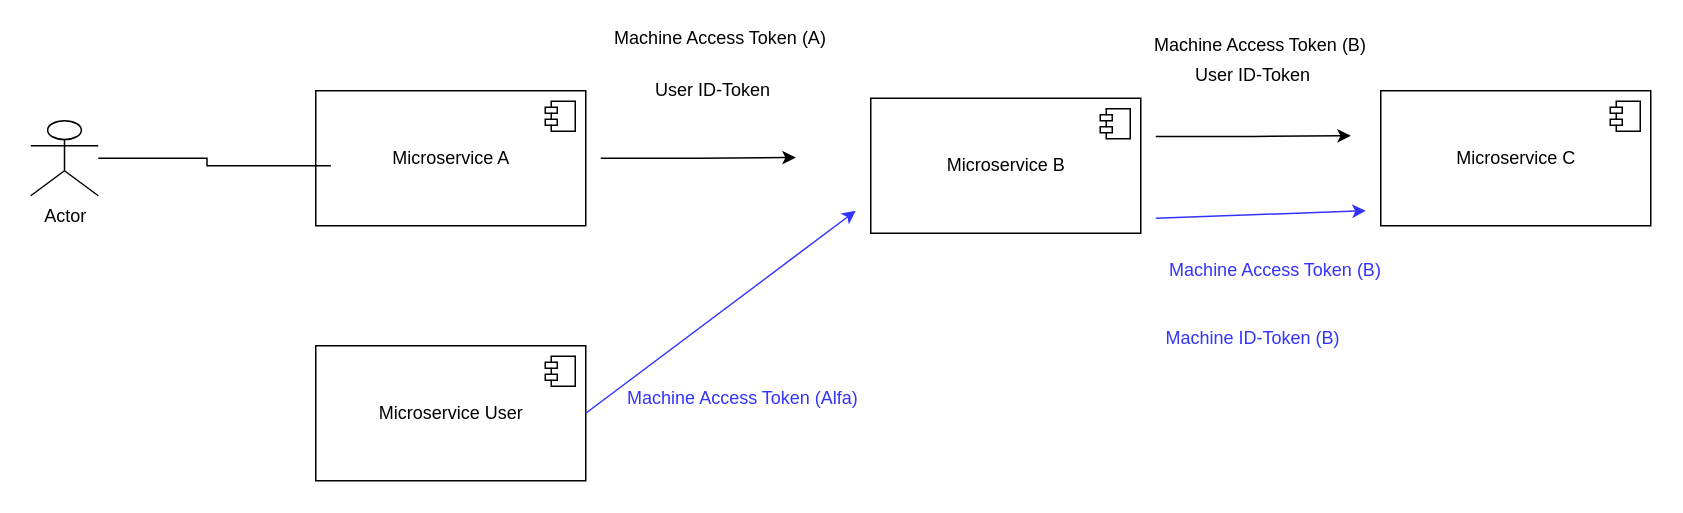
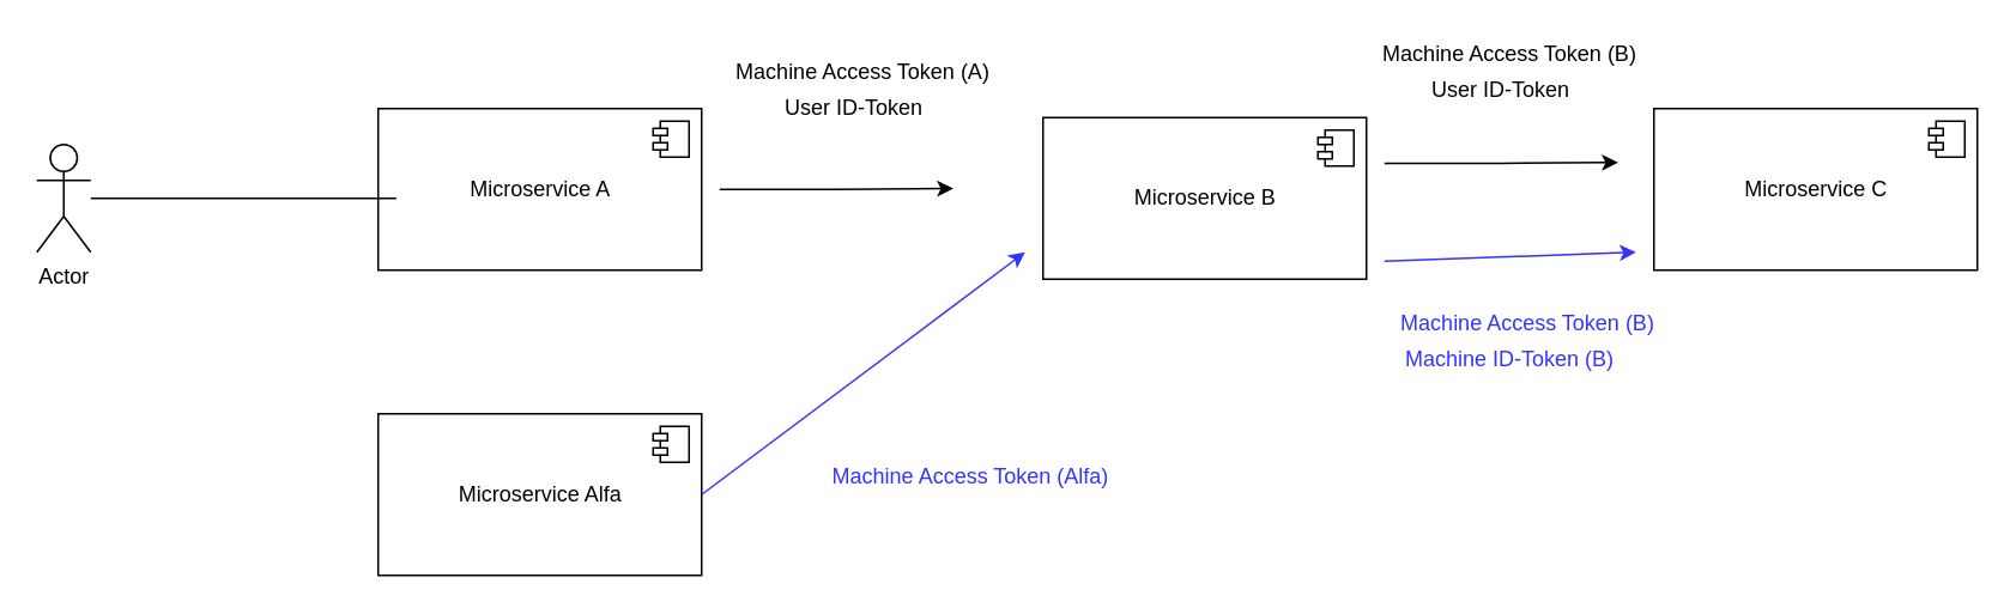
  <mxCell id="0" style=";html=1;" />
  <mxCell id="1" style=";html=1;" parent="0" />
  <mxCell id="2" value="Microservice A" style="html=1;dropTarget=0;" vertex="1" parent="1"><mxGeometry x="210" y="60" width="180" height="90" as="geometry" /></mxCell>
  <mxCell id="3" value="" style="shape=component;jettyWidth=8;jettyHeight=4;" vertex="1" parent="2"><mxGeometry x="1" width="20" height="20" relative="1" as="geometry"><mxPoint x="-27" y="7" as="offset" /></mxGeometry></mxCell>
  <mxCell id="4" style="edgeStyle=orthogonalEdgeStyle;rounded=0;orthogonalLoop=1;jettySize=auto;html=1;entryX=0.056;entryY=0.556;entryDx=0;entryDy=0;entryPerimeter=0;endArrow=none;" edge="1" parent="1" source="5" target="2"><mxGeometry relative="1" as="geometry" /></mxCell>
- <mxCell id="5" value="Actor" style="shape=umlActor;verticalLabelPosition=bottom;verticalAlign=top;html=1;" vertex="1" parent="1"><mxGeometry x="20" y="80" width="45" height="50" as="geometry" /></mxCell>
+ <mxCell id="5" value="Actor" style="shape=umlActor;verticalLabelPosition=bottom;verticalAlign=top;html=1;" vertex="1" parent="1"><mxGeometry x="20" y="80" width="30" height="60" as="geometry" /></mxCell>
  <mxCell id="6" value="Microservice B" style="html=1;dropTarget=0;" vertex="1" parent="1"><mxGeometry x="580" y="65" width="180" height="90" as="geometry" /></mxCell>
  <mxCell id="7" value="" style="shape=component;jettyWidth=8;jettyHeight=4;" vertex="1" parent="6"><mxGeometry x="1" width="20" height="20" relative="1" as="geometry"><mxPoint x="-27" y="7" as="offset" /></mxGeometry></mxCell>
  <mxCell id="8" value="Microservice C" style="html=1;dropTarget=0;" vertex="1" parent="1"><mxGeometry x="920" y="60" width="180" height="90" as="geometry" /></mxCell>
  <mxCell id="9" value="" style="shape=component;jettyWidth=8;jettyHeight=4;" vertex="1" parent="8"><mxGeometry x="1" width="20" height="20" relative="1" as="geometry"><mxPoint x="-27" y="7" as="offset" /></mxGeometry></mxCell>
- <mxCell id="10" value="Microservice User" style="html=1;dropTarget=0;" vertex="1" parent="1"><mxGeometry x="210" y="230" width="180" height="90" as="geometry" /></mxCell>
+ <mxCell id="10" value="Microservice Alfa" style="html=1;dropTarget=0;" vertex="1" parent="1"><mxGeometry x="210" y="230" width="180" height="90" as="geometry" /></mxCell>
  <mxCell id="11" value="" style="shape=component;jettyWidth=8;jettyHeight=4;" vertex="1" parent="10"><mxGeometry x="1" width="20" height="20" relative="1" as="geometry"><mxPoint x="-27" y="7" as="offset" /></mxGeometry></mxCell>
  <mxCell id="12" style="edgeStyle=orthogonalEdgeStyle;rounded=0;orthogonalLoop=1;jettySize=auto;html=1;entryX=0.056;entryY=0.556;entryDx=0;entryDy=0;entryPerimeter=0;" edge="1" parent="1"><mxGeometry relative="1" as="geometry"><mxPoint x="400" y="105" as="sourcePoint" /><mxPoint x="530.08" y="104.5" as="targetPoint" /><Array as="points"><mxPoint x="465" y="105" /></Array></mxGeometry></mxCell>
- <mxCell id="13" value="Machine Access Token (A)" style="text;html=1;strokeColor=none;fillColor=none;align=center;verticalAlign=middle;whiteSpace=wrap;rounded=0;" vertex="1" parent="1"><mxGeometry x="390" y="15" width="180" height="20" as="geometry" /></mxCell>
+ <mxCell id="13" value="Machine Access Token (A)" style="text;html=1;strokeColor=none;fillColor=none;align=center;verticalAlign=middle;whiteSpace=wrap;rounded=0;" vertex="1" parent="1"><mxGeometry x="390" y="30" width="180" height="20" as="geometry" /></mxCell>
  <mxCell id="14" value="User ID-Token" style="text;html=1;strokeColor=none;fillColor=none;align=center;verticalAlign=middle;whiteSpace=wrap;rounded=0;" vertex="1" parent="1"><mxGeometry x="410" y="50" width="130" height="20" as="geometry" /></mxCell>
  <mxCell id="15" value="Machine Access Token (B)" style="text;html=1;strokeColor=none;fillColor=none;align=center;verticalAlign=middle;whiteSpace=wrap;rounded=0;" vertex="1" parent="1"><mxGeometry x="750" y="20" width="180" height="20" as="geometry" /></mxCell>
  <mxCell id="16" value="User ID-Token" style="text;html=1;strokeColor=none;fillColor=none;align=center;verticalAlign=middle;whiteSpace=wrap;rounded=0;" vertex="1" parent="1"><mxGeometry x="770" y="40" width="130" height="20" as="geometry" /></mxCell>
  <mxCell id="17" style="edgeStyle=orthogonalEdgeStyle;rounded=0;orthogonalLoop=1;jettySize=auto;html=1;entryX=0.056;entryY=0.556;entryDx=0;entryDy=0;entryPerimeter=0;" edge="1" parent="1"><mxGeometry relative="1" as="geometry"><mxPoint x="770" y="90.5" as="sourcePoint" /><mxPoint x="900.08" y="90" as="targetPoint" /><Array as="points"><mxPoint x="835" y="90.5" /></Array></mxGeometry></mxCell>
  <mxCell id="18" value="" style="endArrow=classic;html=1;exitX=1;exitY=0.5;exitDx=0;exitDy=0;strokeColor=#3333FF;" edge="1" parent="1" source="10"><mxGeometry width="50" height="50" relative="1" as="geometry"><mxPoint x="460" y="240" as="sourcePoint" /><mxPoint x="570" y="140" as="targetPoint" /></mxGeometry></mxCell>
- <mxCell id="19" value="Machine Access Token (Alfa)" style="text;html=1;strokeColor=none;fillColor=none;align=center;verticalAlign=middle;whiteSpace=wrap;rounded=0;fontColor=#3333FF;" vertex="1" parent="1"><mxGeometry x="405" y="255" width="180" height="20" as="geometry" /></mxCell>
+ <mxCell id="19" value="Machine Access Token (Alfa)" style="text;html=1;strokeColor=none;fillColor=none;align=center;verticalAlign=middle;whiteSpace=wrap;rounded=0;fontColor=#3333FF;" vertex="1" parent="1"><mxGeometry x="450" y="255" width="180" height="20" as="geometry" /></mxCell>
  <mxCell id="20" value="Machine Access Token (B)" style="text;html=1;strokeColor=none;fillColor=none;align=center;verticalAlign=middle;whiteSpace=wrap;rounded=0;fontColor=#3333FF;" vertex="1" parent="1"><mxGeometry x="760" y="170" width="180" height="20" as="geometry" /></mxCell>
- <mxCell id="21" value="Machine ID-Token (B)" style="text;html=1;strokeColor=none;fillColor=none;align=center;verticalAlign=middle;whiteSpace=wrap;rounded=0;fontColor=#3333FF;" vertex="1" parent="1"><mxGeometry x="745" y="215" width="180" height="20" as="geometry" /></mxCell>
+ <mxCell id="21" value="Machine ID-Token (B)" style="text;html=1;strokeColor=none;fillColor=none;align=center;verticalAlign=middle;whiteSpace=wrap;rounded=0;fontColor=#3333FF;" vertex="1" parent="1"><mxGeometry x="750" y="190" width="180" height="20" as="geometry" /></mxCell>
  <mxCell id="22" value="" style="endArrow=classic;html=1;exitX=1;exitY=0.5;exitDx=0;exitDy=0;strokeColor=#3333FF;" edge="1" parent="1"><mxGeometry width="50" height="50" relative="1" as="geometry"><mxPoint x="770" y="145" as="sourcePoint" /><mxPoint x="910" y="140" as="targetPoint" /></mxGeometry></mxCell>
